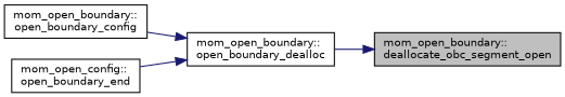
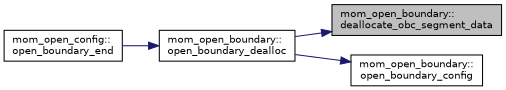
  digraph {
    rankdir=RL
    node [color=black fillcolor=white fontname=Helvetica fontsize=10 shape=record style=filled]
    edge [color=midnightblue dir=back fontname=Helvetica fontsize=10 labelfontname=Helvetica labelfontsize=10 style=solid]
-   n1 [fillcolor=grey75 fontcolor=black height=0.2 label="mom_open_boundary::\ldeallocate_obc_segment_open" width=0.4]
+   n1 [fillcolor=grey75 fontcolor=black height=0.2 label="mom_open_boundary::\ldeallocate_obc_segment_data" width=0.4]
    n2 [height=0.2 label="mom_open_boundary::\lopen_boundary_dealloc" width=0.4]
    n3 [height=0.2 label="mom_open_boundary::\lopen_boundary_config" width=0.4]
    n4 [height=0.2 label="mom_open_config::\lopen_boundary_end" width=0.4]
    n1 -> n2
-   n2 -> n3
+   n3 -> n2
    n2 -> n4
  }
